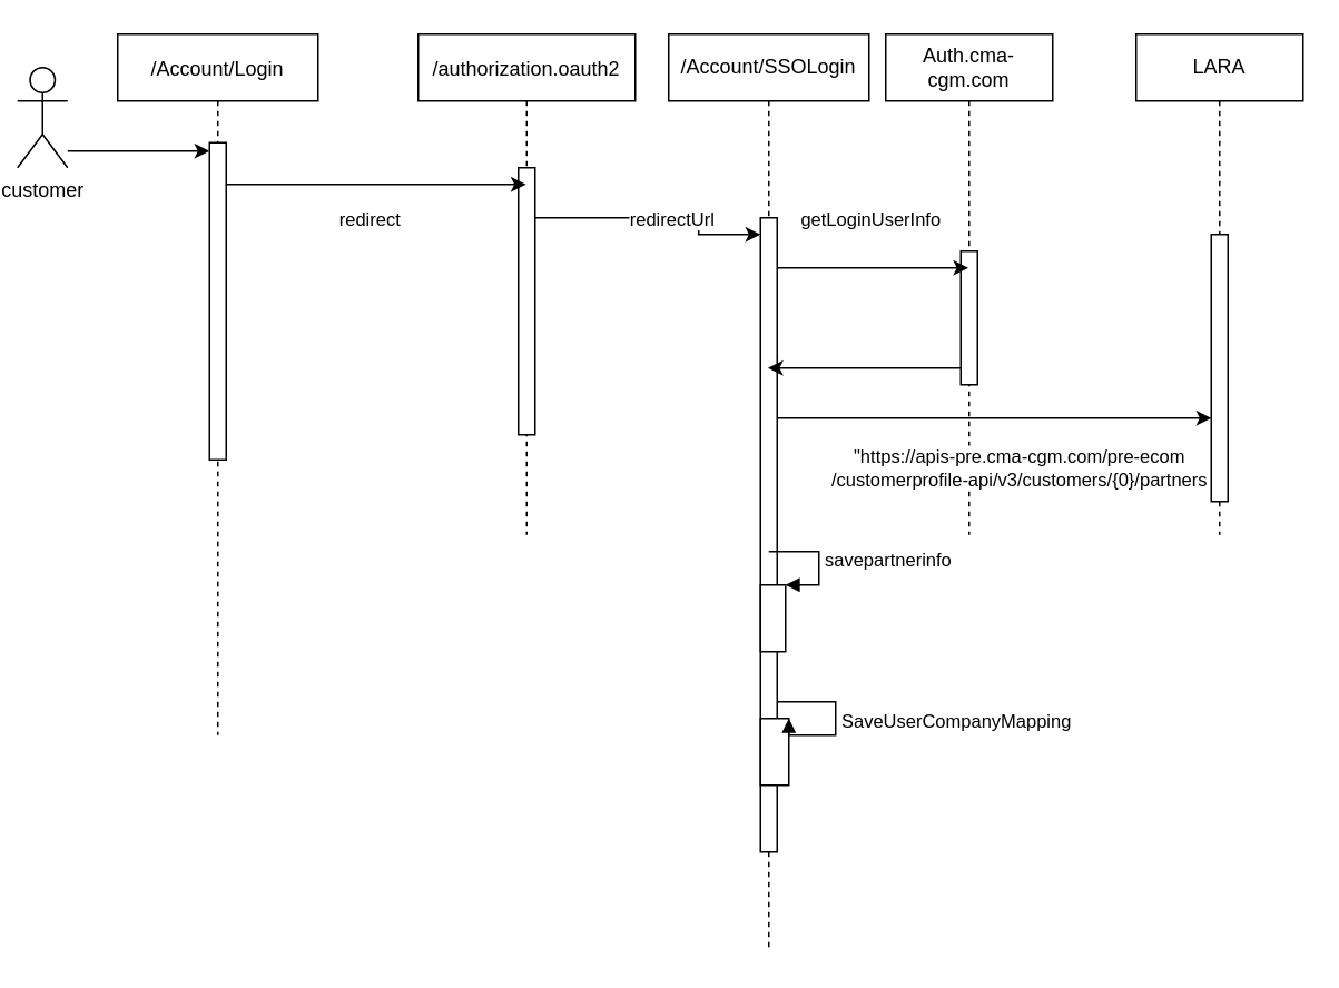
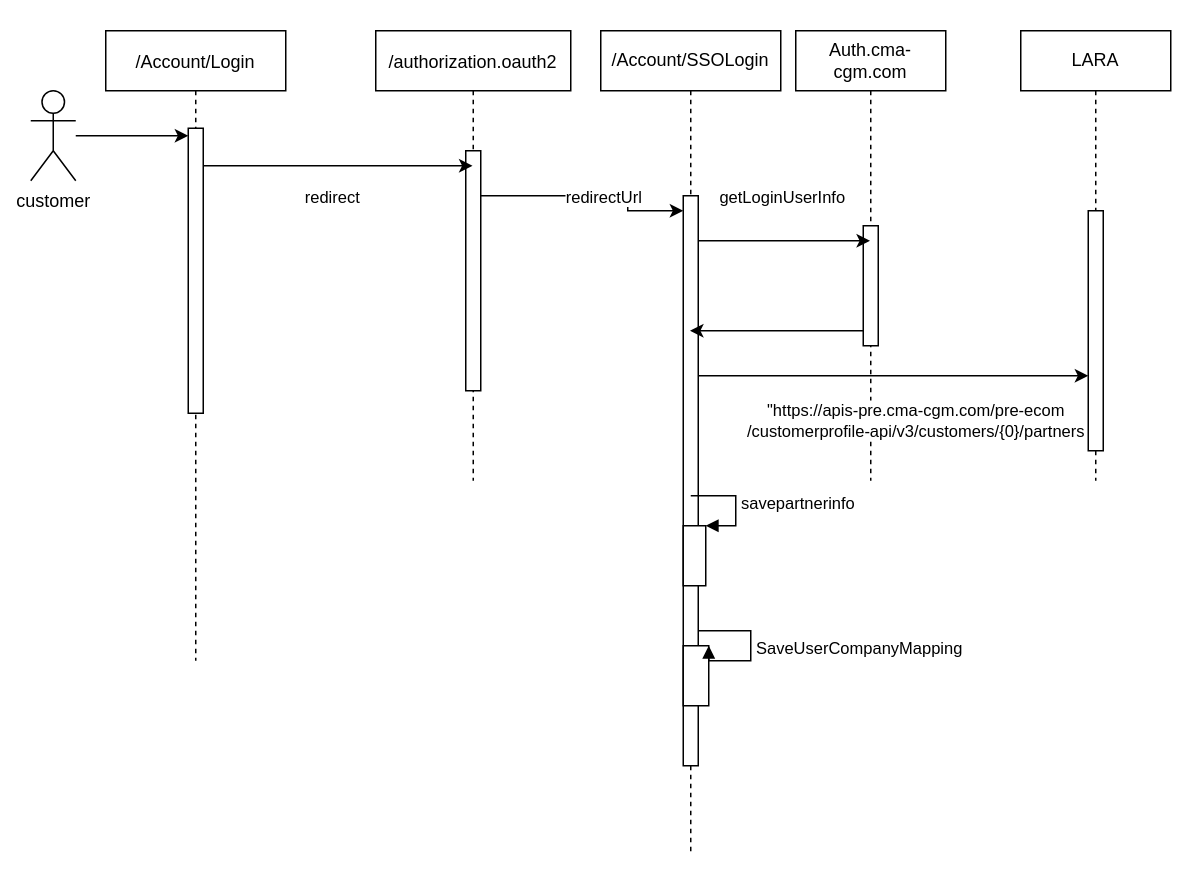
  <mxCell id="0" />
  <mxCell id="1" parent="0" />
  <mxCell id="2" value="/Account/Login" style="shape=umlLifeline;perimeter=lifelinePerimeter;container=1;collapsible=0;recursiveResize=0;rounded=0;shadow=0;strokeWidth=1;" parent="1" vertex="1"><mxGeometry x="70" y="20" width="120" height="420" as="geometry" /></mxCell>
  <mxCell id="3" value="" style="points=[];perimeter=orthogonalPerimeter;rounded=0;shadow=0;strokeWidth=1;" parent="2" vertex="1"><mxGeometry x="55" y="65" width="10" height="190" as="geometry" /></mxCell>
  <mxCell id="4" value="/authorization.oauth2" style="shape=umlLifeline;perimeter=lifelinePerimeter;container=1;collapsible=0;recursiveResize=0;rounded=0;shadow=0;strokeWidth=1;" parent="1" vertex="1"><mxGeometry x="250" y="20" width="130" height="300" as="geometry" /></mxCell>
  <mxCell id="5" value="" style="points=[];perimeter=orthogonalPerimeter;rounded=0;shadow=0;strokeWidth=1;" parent="4" vertex="1"><mxGeometry x="60" y="80" width="10" height="160" as="geometry" /></mxCell>
  <mxCell id="6" value="" style="edgeStyle=orthogonalEdgeStyle;rounded=0;orthogonalLoop=1;jettySize=auto;html=1;" edge="1" parent="1" source="7" target="3"><mxGeometry relative="1" as="geometry"><Array as="points"><mxPoint x="100" y="90" /><mxPoint x="100" y="90" /></Array></mxGeometry></mxCell>
- <mxCell id="7" value="customer" style="shape=umlActor;verticalLabelPosition=bottom;verticalAlign=top;html=1;" vertex="1" parent="1"><mxGeometry x="10" y="40" width="30" height="60" as="geometry" /></mxCell>
+ <mxCell id="7" value="customer" style="shape=umlActor;verticalLabelPosition=bottom;verticalAlign=top;html=1;" vertex="1" parent="1"><mxGeometry x="20" y="60" width="30" height="60" as="geometry" /></mxCell>
  <mxCell id="8" style="edgeStyle=orthogonalEdgeStyle;rounded=0;orthogonalLoop=1;jettySize=auto;html=1;" edge="1" parent="1" source="3" target="4"><mxGeometry relative="1" as="geometry"><Array as="points"><mxPoint x="240" y="110" /><mxPoint x="240" y="110" /></Array></mxGeometry></mxCell>
  <mxCell id="9" value="redirect" style="edgeLabel;html=1;align=center;verticalAlign=middle;resizable=0;points=[];" vertex="1" connectable="0" parent="8"><mxGeometry x="-0.143" relative="1" as="geometry"><mxPoint x="8" y="20" as="offset" /></mxGeometry></mxCell>
  <mxCell id="10" style="edgeStyle=orthogonalEdgeStyle;rounded=0;orthogonalLoop=1;jettySize=auto;html=1;" edge="1" parent="1" source="5" target="13"><mxGeometry relative="1" as="geometry"><Array as="points"><mxPoint x="418" y="130" /><mxPoint x="418" y="140" /></Array></mxGeometry></mxCell>
  <mxCell id="11" value="redirectUrl" style="edgeLabel;html=1;align=center;verticalAlign=middle;resizable=0;points=[];" vertex="1" connectable="0" parent="10"><mxGeometry x="0.124" relative="1" as="geometry"><mxPoint as="offset" /></mxGeometry></mxCell>
  <mxCell id="12" value="/Account/SSOLogin" style="shape=umlLifeline;perimeter=lifelinePerimeter;whiteSpace=wrap;html=1;container=1;collapsible=0;recursiveResize=0;outlineConnect=0;" vertex="1" parent="1"><mxGeometry x="400" y="20" width="120" height="550" as="geometry" /></mxCell>
  <mxCell id="13" value="" style="points=[];perimeter=orthogonalPerimeter;rounded=0;shadow=0;strokeWidth=1;" vertex="1" parent="12"><mxGeometry x="55" y="110" width="10" height="380" as="geometry" /></mxCell>
  <mxCell id="14" value="" style="html=1;points=[];perimeter=orthogonalPerimeter;" vertex="1" parent="12"><mxGeometry x="55" y="330" width="15" height="40" as="geometry" /></mxCell>
  <mxCell id="15" value="savepartnerinfo" style="edgeStyle=orthogonalEdgeStyle;html=1;align=left;spacingLeft=2;endArrow=block;rounded=0;entryX=1;entryY=0;" edge="1" target="14" parent="12"><mxGeometry relative="1" as="geometry"><mxPoint x="60" y="310" as="sourcePoint" /><Array as="points"><mxPoint x="90" y="310" /></Array></mxGeometry></mxCell>
  <mxCell id="16" value="" style="html=1;points=[];perimeter=orthogonalPerimeter;" vertex="1" parent="12"><mxGeometry x="55" y="410" width="17" height="40" as="geometry" /></mxCell>
  <mxCell id="17" value="SaveUserCompanyMapping" style="edgeStyle=orthogonalEdgeStyle;html=1;align=left;spacingLeft=2;endArrow=block;rounded=0;entryX=1;entryY=0;" edge="1" target="16" parent="12" source="13"><mxGeometry relative="1" as="geometry"><mxPoint x="70" y="400" as="sourcePoint" /><Array as="points"><mxPoint x="100" y="400" /><mxPoint x="100" y="420" /></Array></mxGeometry></mxCell>
  <mxCell id="18" value="Auth.cma-cgm.com" style="shape=umlLifeline;perimeter=lifelinePerimeter;whiteSpace=wrap;html=1;container=1;collapsible=0;recursiveResize=0;outlineConnect=0;" vertex="1" parent="1"><mxGeometry x="530" y="20" width="100" height="300" as="geometry" /></mxCell>
  <mxCell id="19" value="" style="points=[];perimeter=orthogonalPerimeter;rounded=0;shadow=0;strokeWidth=1;" vertex="1" parent="18"><mxGeometry x="45" y="130" width="10" height="80" as="geometry" /></mxCell>
  <mxCell id="20" style="edgeStyle=orthogonalEdgeStyle;rounded=0;orthogonalLoop=1;jettySize=auto;html=1;" edge="1" parent="1" source="13" target="18"><mxGeometry relative="1" as="geometry"><Array as="points"><mxPoint x="520" y="160" /><mxPoint x="520" y="160" /></Array></mxGeometry></mxCell>
  <mxCell id="21" value="getLoginUserInfo" style="edgeLabel;html=1;align=center;verticalAlign=middle;resizable=0;points=[];" vertex="1" connectable="0" parent="20"><mxGeometry x="-0.249" y="-4" relative="1" as="geometry"><mxPoint x="12" y="-34" as="offset" /></mxGeometry></mxCell>
  <mxCell id="22" style="edgeStyle=orthogonalEdgeStyle;rounded=0;orthogonalLoop=1;jettySize=auto;html=1;" edge="1" parent="1" source="19" target="12"><mxGeometry relative="1" as="geometry"><Array as="points"><mxPoint x="560" y="220" /><mxPoint x="560" y="220" /></Array></mxGeometry></mxCell>
  <mxCell id="23" value="&quot;https://apis-pre.cma-cgm.com/pre-ecom&lt;br&gt;/customerprofile-api/v3/customers/{0}/partners" style="edgeStyle=orthogonalEdgeStyle;rounded=0;orthogonalLoop=1;jettySize=auto;html=1;" edge="1" parent="1" source="13" target="25"><mxGeometry x="0.115" y="-30" relative="1" as="geometry"><Array as="points"><mxPoint x="600" y="250" /><mxPoint x="600" y="250" /></Array><mxPoint as="offset" /></mxGeometry></mxCell>
  <mxCell id="24" value="LARA" style="shape=umlLifeline;perimeter=lifelinePerimeter;whiteSpace=wrap;html=1;container=1;collapsible=0;recursiveResize=0;outlineConnect=0;" vertex="1" parent="1"><mxGeometry x="680" y="20" width="100" height="300" as="geometry" /></mxCell>
  <mxCell id="25" value="" style="points=[];perimeter=orthogonalPerimeter;rounded=0;shadow=0;strokeWidth=1;" vertex="1" parent="24"><mxGeometry x="45" y="120" width="10" height="160" as="geometry" /></mxCell>
